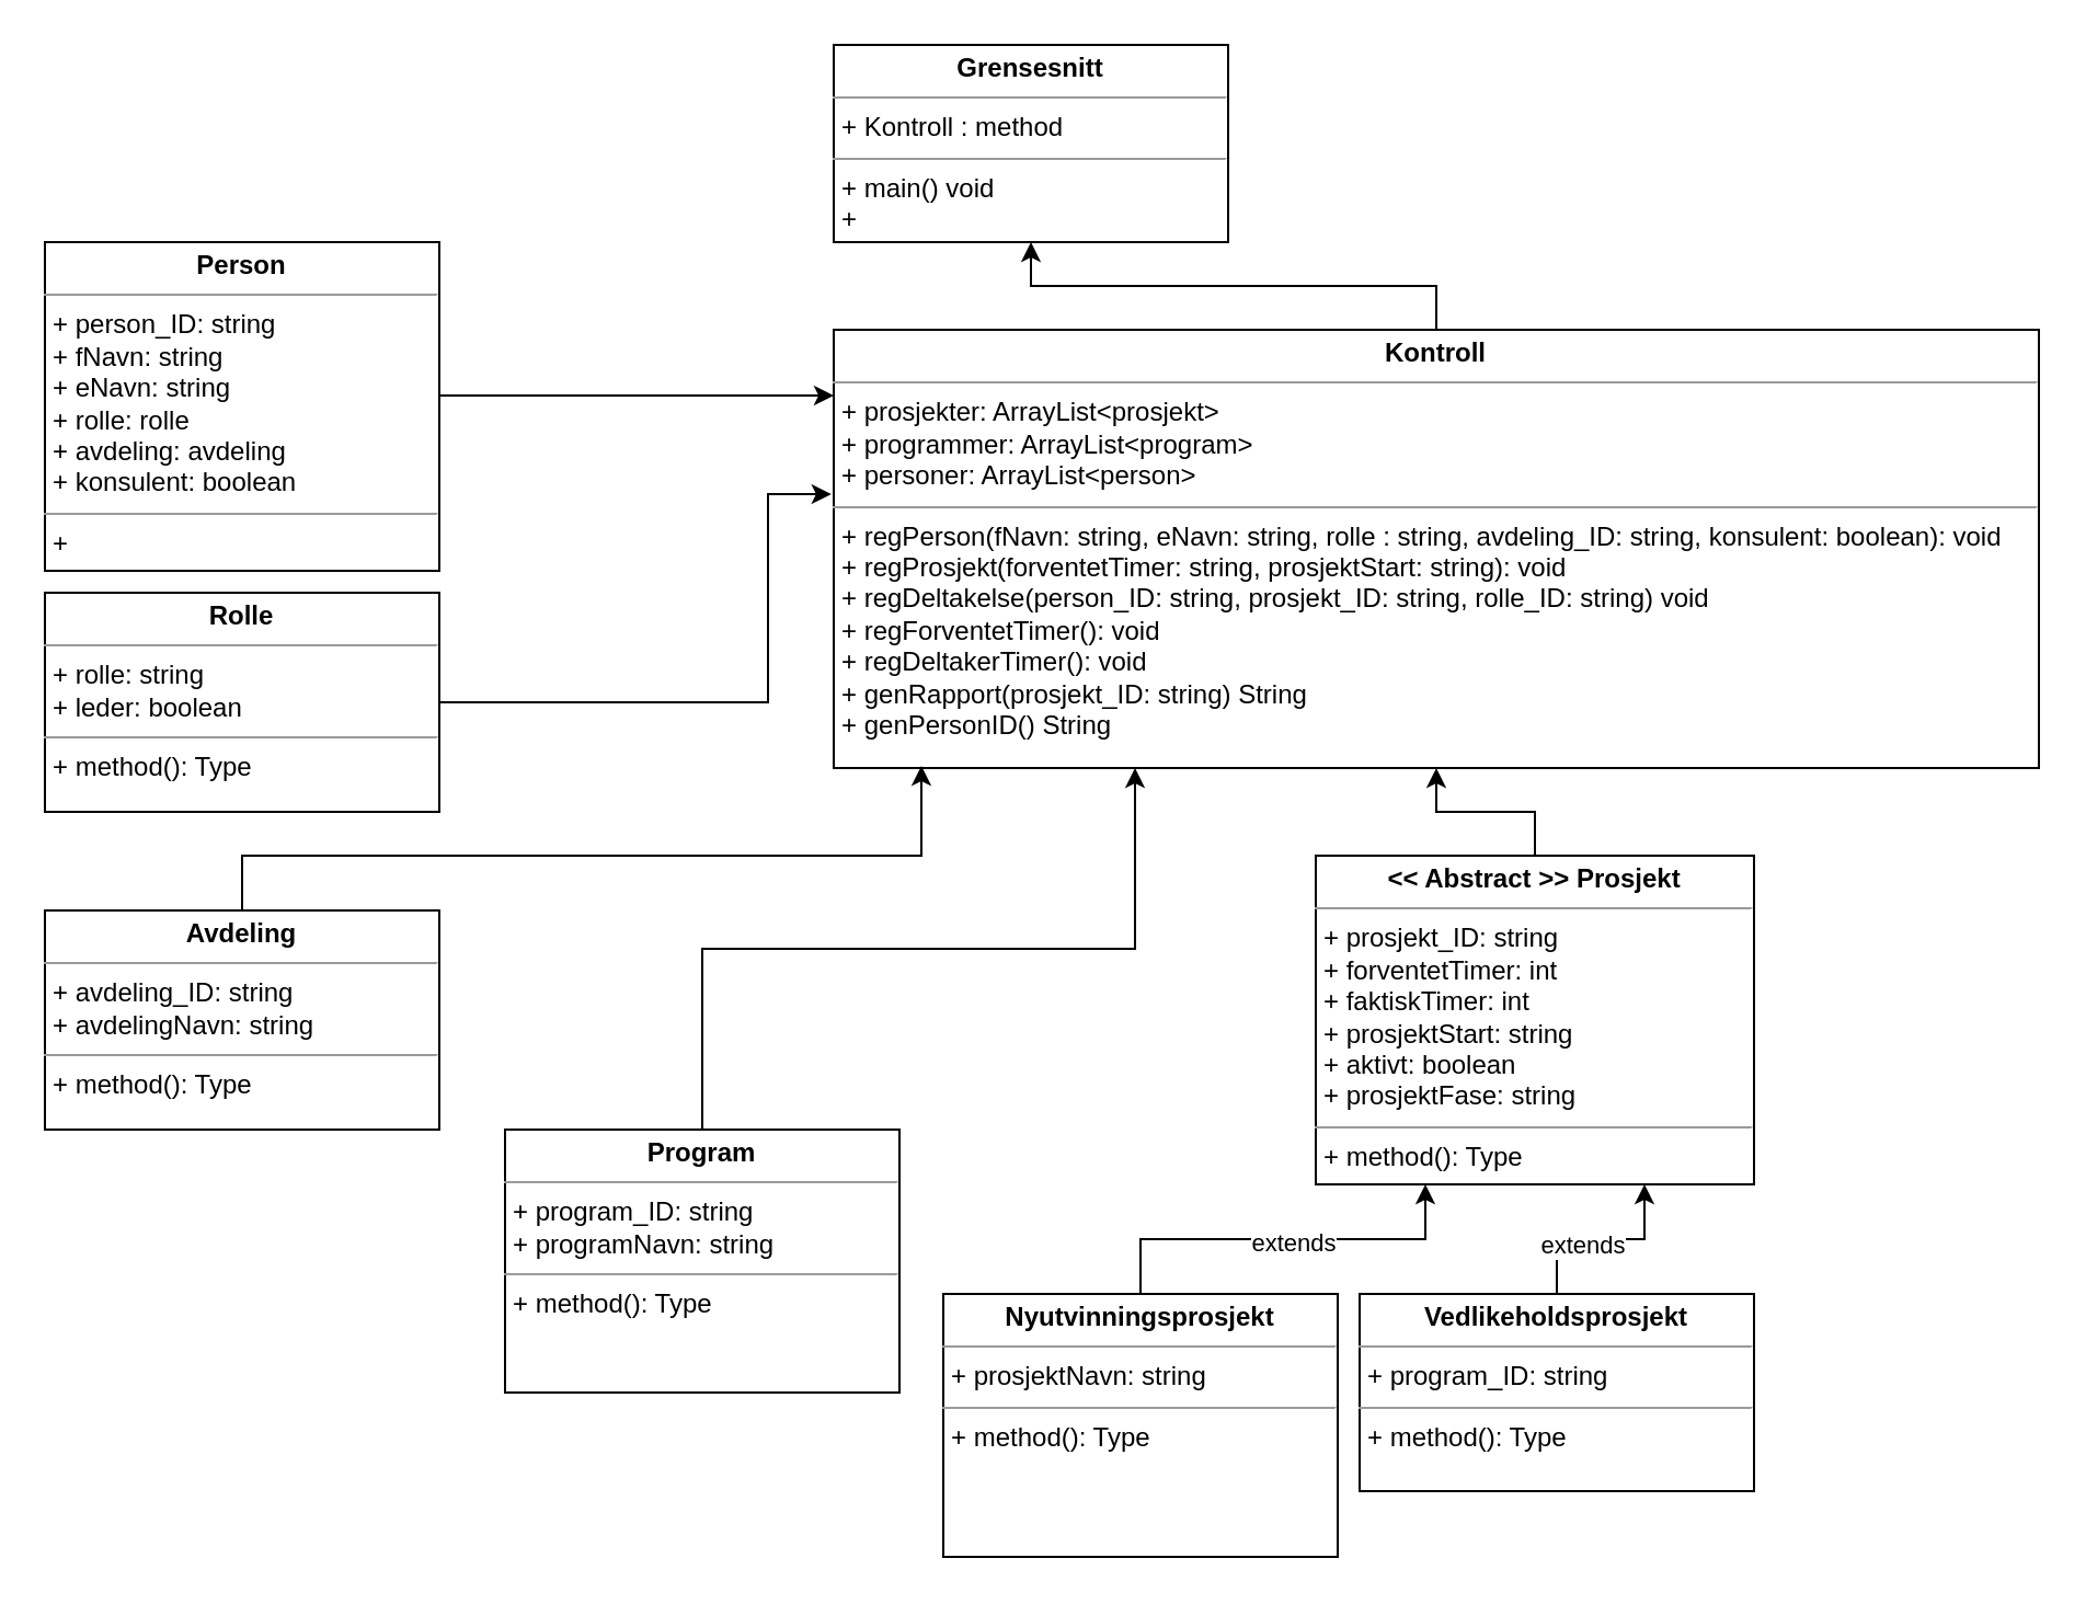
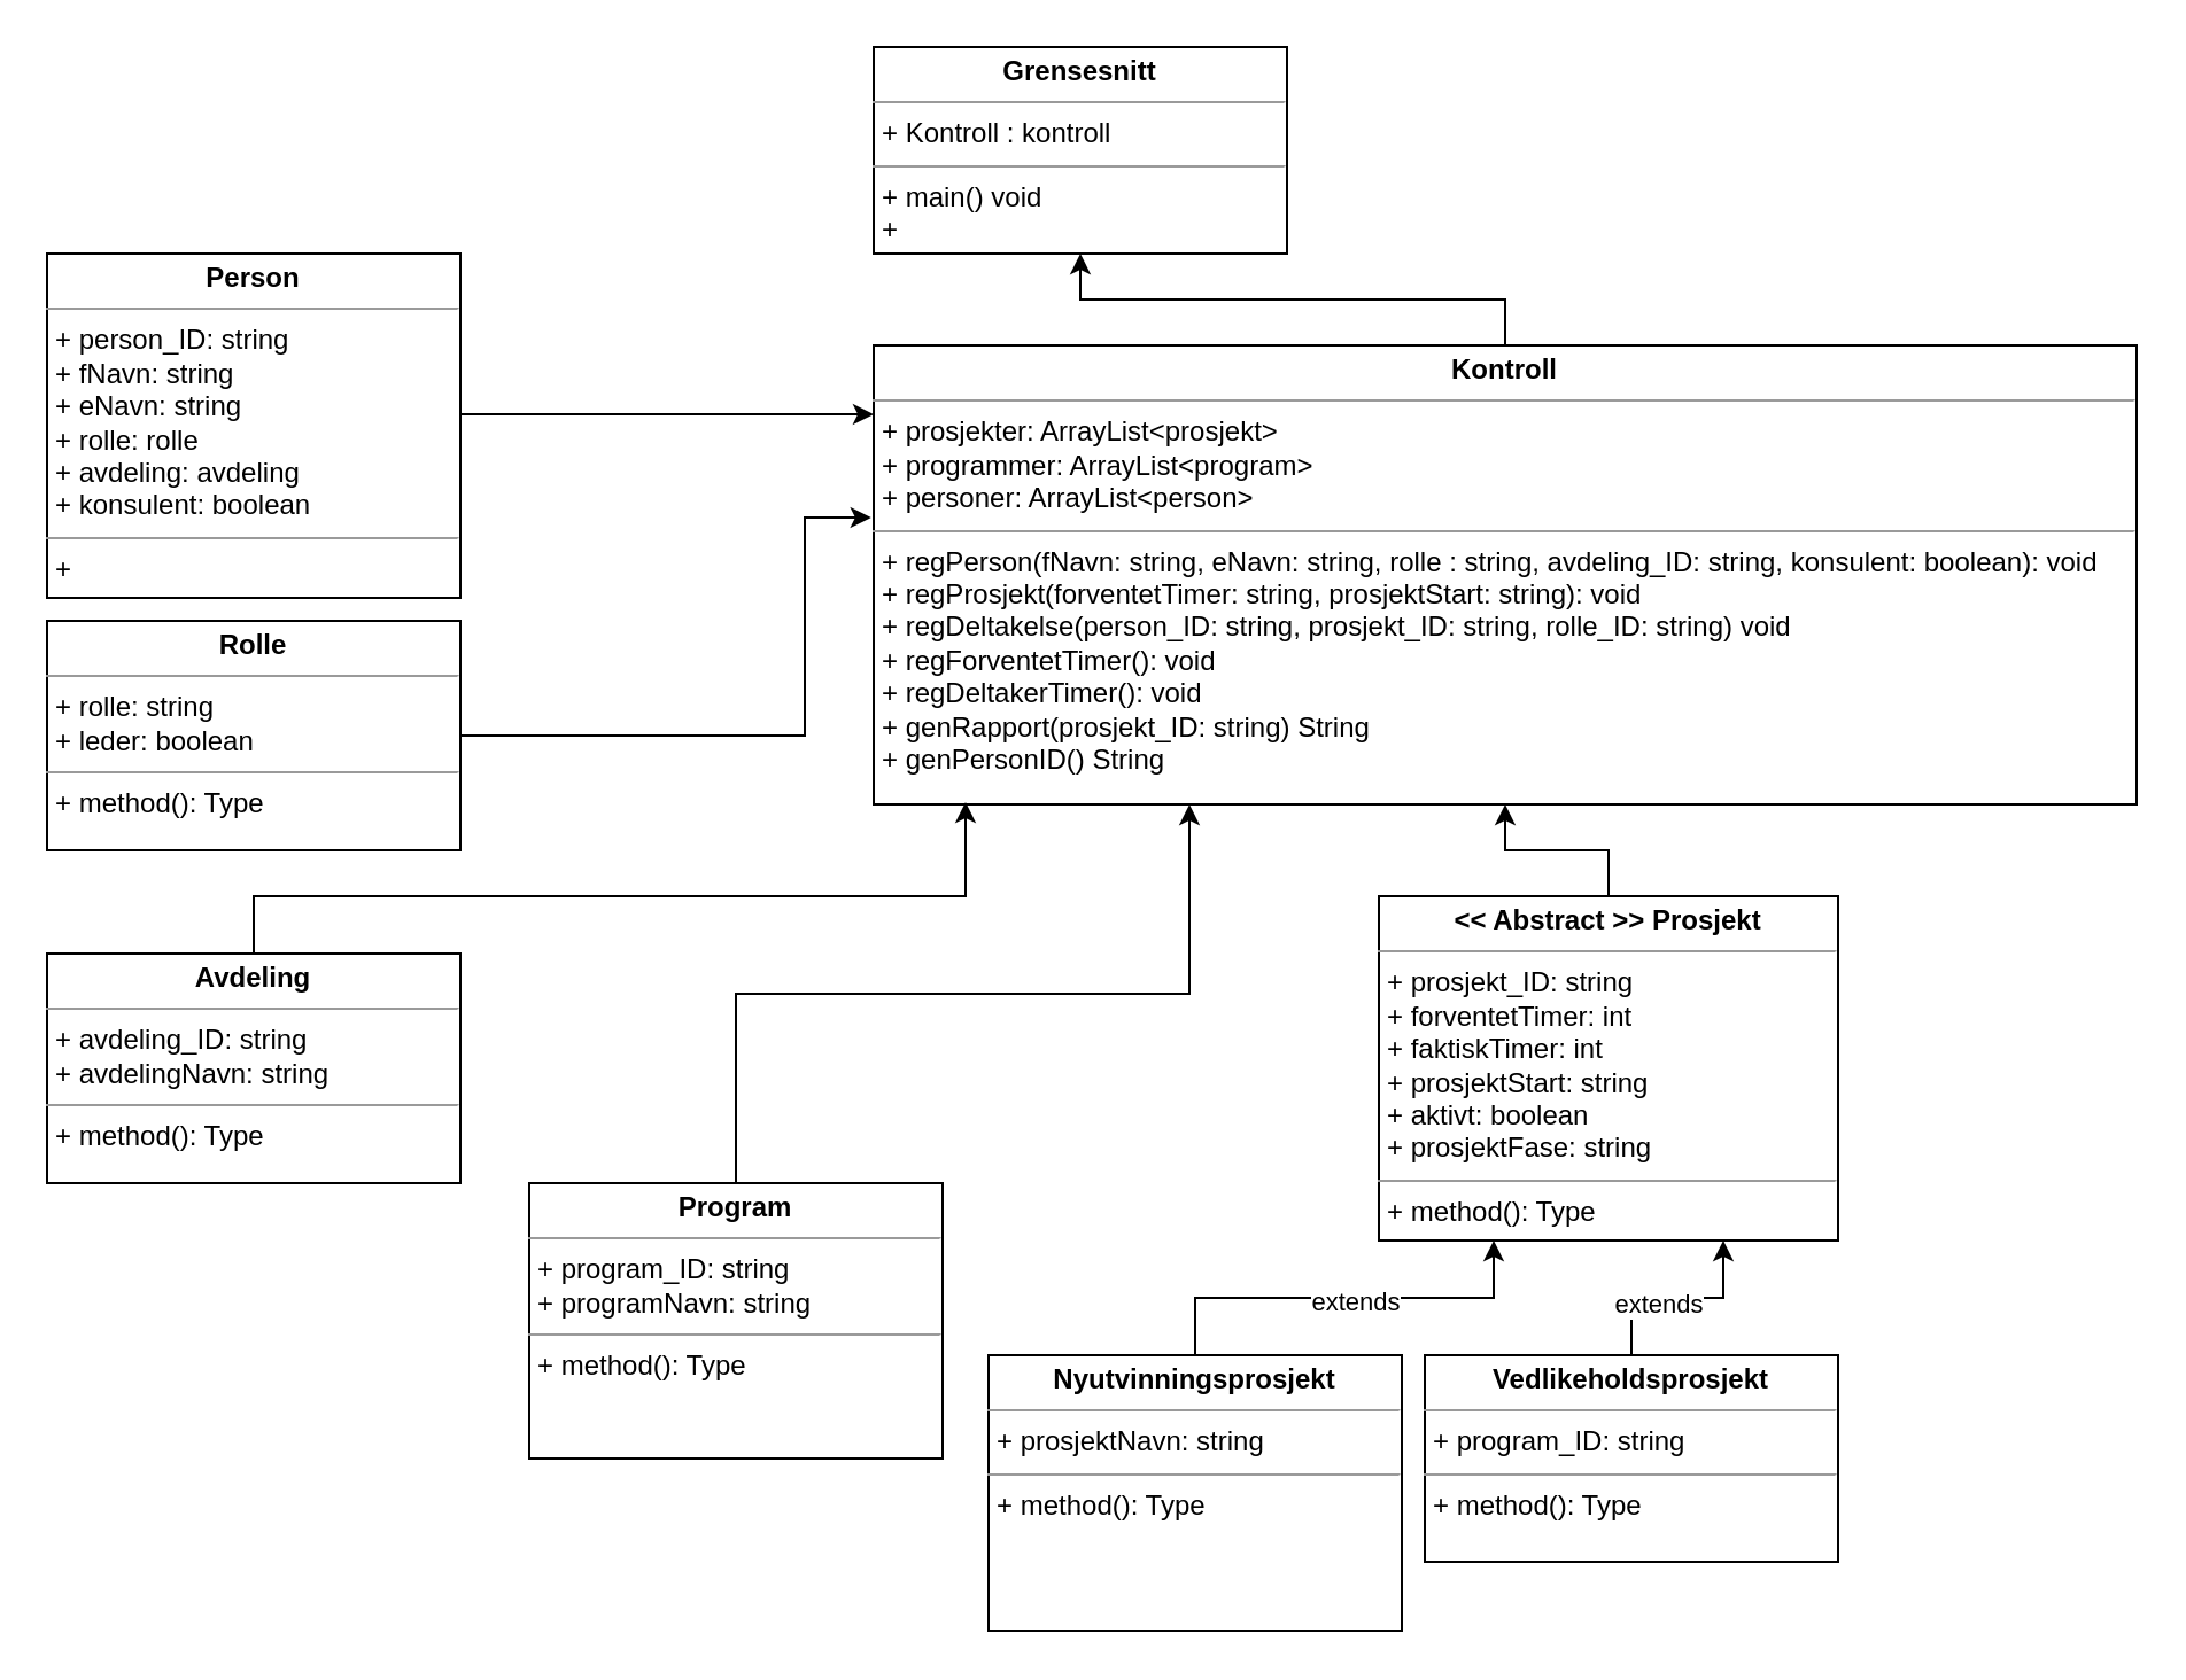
  <mxCell id="0" />
  <mxCell id="1" parent="0" />
  <mxCell id="2" style="edgeStyle=orthogonalEdgeStyle;rounded=0;orthogonalLoop=1;jettySize=auto;html=1;" edge="1" parent="1" source="3" target="8"><mxGeometry relative="1" as="geometry" /></mxCell>
  <mxCell id="3" value="&lt;p style=&quot;margin: 0px ; margin-top: 4px ; text-align: center&quot;&gt;&lt;b&gt;&amp;lt;&amp;lt; Abstract &amp;gt;&amp;gt; Prosjekt&lt;/b&gt;&lt;/p&gt;&lt;hr size=&quot;1&quot;&gt;&lt;p style=&quot;margin: 0px ; margin-left: 4px&quot;&gt;&lt;span&gt;+ prosjekt_ID: string&lt;/span&gt;&lt;br&gt;&lt;/p&gt;&lt;p style=&quot;margin: 0px ; margin-left: 4px&quot;&gt;&lt;span&gt;+ forventetTimer: int&lt;/span&gt;&lt;/p&gt;&lt;p style=&quot;margin: 0px ; margin-left: 4px&quot;&gt;&lt;span&gt;+ faktiskTimer: int&lt;/span&gt;&lt;/p&gt;&lt;p style=&quot;margin: 0px ; margin-left: 4px&quot;&gt;&lt;span&gt;+ prosjektStart: string&lt;/span&gt;&lt;/p&gt;&lt;p style=&quot;margin: 0px ; margin-left: 4px&quot;&gt;&lt;span&gt;+ aktivt: boolean&lt;/span&gt;&lt;/p&gt;&lt;p style=&quot;margin: 0px ; margin-left: 4px&quot;&gt;&lt;span&gt;+ prosjektFase: string&lt;/span&gt;&lt;/p&gt;&lt;hr size=&quot;1&quot;&gt;&lt;p style=&quot;margin: 0px ; margin-left: 4px&quot;&gt;+ method(): Type&lt;/p&gt;" style="verticalAlign=top;align=left;overflow=fill;fontSize=12;fontFamily=Helvetica;html=1;" parent="1" vertex="1"><mxGeometry x="600" y="390" width="200" height="150" as="geometry" /></mxCell>
  <mxCell id="4" style="edgeStyle=orthogonalEdgeStyle;rounded=0;orthogonalLoop=1;jettySize=auto;html=1;entryX=0.25;entryY=1;entryDx=0;entryDy=0;" edge="1" parent="1" source="6" target="3"><mxGeometry relative="1" as="geometry" /></mxCell>
  <mxCell id="5" value="extends" style="edgeLabel;html=1;align=center;verticalAlign=middle;resizable=0;points=[];" vertex="1" connectable="0" parent="4"><mxGeometry x="0.044" y="-1" relative="1" as="geometry"><mxPoint as="offset" /></mxGeometry></mxCell>
  <mxCell id="6" value="&lt;p style=&quot;margin: 0px ; margin-top: 4px ; text-align: center&quot;&gt;&lt;b&gt;Nyutvinningsprosjekt&lt;/b&gt;&lt;/p&gt;&lt;hr size=&quot;1&quot;&gt;&lt;p style=&quot;margin: 0px ; margin-left: 4px&quot;&gt;+ prosjektNavn: string&lt;/p&gt;&lt;hr size=&quot;1&quot;&gt;&lt;p style=&quot;margin: 0px ; margin-left: 4px&quot;&gt;+ method(): Type&lt;/p&gt;" style="verticalAlign=top;align=left;overflow=fill;fontSize=12;fontFamily=Helvetica;html=1;" parent="1" vertex="1"><mxGeometry x="430" y="590" width="180" height="120" as="geometry" /></mxCell>
  <mxCell id="7" style="edgeStyle=orthogonalEdgeStyle;rounded=0;orthogonalLoop=1;jettySize=auto;html=1;" edge="1" parent="1" source="8" target="12"><mxGeometry relative="1" as="geometry" /></mxCell>
  <mxCell id="8" value="&lt;p style=&quot;margin: 0px ; margin-top: 4px ; text-align: center&quot;&gt;&lt;b&gt;Kontroll&lt;/b&gt;&lt;/p&gt;&lt;hr size=&quot;1&quot;&gt;&lt;p style=&quot;margin: 0px ; margin-left: 4px&quot;&gt;+ prosjekter: ArrayList&amp;lt;prosjekt&amp;gt;&lt;/p&gt;&lt;p style=&quot;margin: 0px ; margin-left: 4px&quot;&gt;+ programmer: ArrayList&amp;lt;program&amp;gt;&lt;/p&gt;&lt;p style=&quot;margin: 0px ; margin-left: 4px&quot;&gt;+ personer: ArrayList&amp;lt;person&amp;gt;&lt;/p&gt;&lt;hr size=&quot;1&quot;&gt;&lt;p style=&quot;margin: 0px ; margin-left: 4px&quot;&gt;+ regPerson(fNavn: string, eNavn: string, rolle : string, avdeling_ID: string, konsulent: boolean): void&lt;/p&gt;&lt;p style=&quot;margin: 0px ; margin-left: 4px&quot;&gt;+ regProsjekt(forventetTimer: string, prosjektStart: string): void&lt;/p&gt;&lt;p style=&quot;margin: 0px ; margin-left: 4px&quot;&gt;+ regDeltakelse(person_ID: string, prosjekt_ID: string, rolle_ID: string) void&lt;/p&gt;&lt;p style=&quot;margin: 0px ; margin-left: 4px&quot;&gt;+ regForventetTimer(): void&lt;/p&gt;&lt;p style=&quot;margin: 0px ; margin-left: 4px&quot;&gt;+ regDeltakerTimer(): void&lt;/p&gt;&lt;p style=&quot;margin: 0px ; margin-left: 4px&quot;&gt;+ genRapport(prosjekt_ID: string) String&lt;/p&gt;&lt;p style=&quot;margin: 0px ; margin-left: 4px&quot;&gt;+ genPersonID() String&lt;/p&gt;&lt;p style=&quot;margin: 0px ; margin-left: 4px&quot;&gt;&lt;br&gt;&lt;/p&gt;" style="verticalAlign=top;align=left;overflow=fill;fontSize=12;fontFamily=Helvetica;html=1;" parent="1" vertex="1"><mxGeometry x="380" y="150" width="550" height="200" as="geometry" /></mxCell>
  <mxCell id="9" style="edgeStyle=orthogonalEdgeStyle;rounded=0;orthogonalLoop=1;jettySize=auto;html=1;entryX=0.75;entryY=1;entryDx=0;entryDy=0;" edge="1" parent="1" source="11" target="3"><mxGeometry relative="1" as="geometry" /></mxCell>
  <mxCell id="10" value="extends" style="edgeLabel;html=1;align=center;verticalAlign=middle;resizable=0;points=[];" vertex="1" connectable="0" parent="9"><mxGeometry x="-0.2" y="-2" relative="1" as="geometry"><mxPoint as="offset" /></mxGeometry></mxCell>
  <mxCell id="11" value="&lt;p style=&quot;margin: 0px ; margin-top: 4px ; text-align: center&quot;&gt;&lt;b&gt;Vedlikeholdsprosjekt&lt;/b&gt;&lt;/p&gt;&lt;hr size=&quot;1&quot;&gt;&lt;p style=&quot;margin: 0px ; margin-left: 4px&quot;&gt;+ program_ID: string&lt;/p&gt;&lt;hr size=&quot;1&quot;&gt;&lt;p style=&quot;margin: 0px ; margin-left: 4px&quot;&gt;+ method(): Type&lt;/p&gt;" style="verticalAlign=top;align=left;overflow=fill;fontSize=12;fontFamily=Helvetica;html=1;" parent="1" vertex="1"><mxGeometry x="620" y="590" width="180" height="90" as="geometry" /></mxCell>
- <mxCell id="12" value="&lt;p style=&quot;margin: 0px ; margin-top: 4px ; text-align: center&quot;&gt;&lt;b&gt;Grensesnitt&lt;/b&gt;&lt;/p&gt;&lt;hr size=&quot;1&quot;&gt;&lt;p style=&quot;margin: 0px ; margin-left: 4px&quot;&gt;+ Kontroll : method&lt;/p&gt;&lt;hr size=&quot;1&quot;&gt;&lt;p style=&quot;margin: 0px ; margin-left: 4px&quot;&gt;+ main() void&lt;/p&gt;&lt;p style=&quot;margin: 0px ; margin-left: 4px&quot;&gt;+&amp;nbsp;&lt;/p&gt;" style="verticalAlign=top;align=left;overflow=fill;fontSize=12;fontFamily=Helvetica;html=1;" parent="1" vertex="1"><mxGeometry x="380" y="20" width="180" height="90" as="geometry" /></mxCell>
+ <mxCell id="12" value="&lt;p style=&quot;margin: 0px ; margin-top: 4px ; text-align: center&quot;&gt;&lt;b&gt;Grensesnitt&lt;/b&gt;&lt;/p&gt;&lt;hr size=&quot;1&quot;&gt;&lt;p style=&quot;margin: 0px ; margin-left: 4px&quot;&gt;+ Kontroll : kontroll&lt;/p&gt;&lt;hr size=&quot;1&quot;&gt;&lt;p style=&quot;margin: 0px ; margin-left: 4px&quot;&gt;+ main() void&lt;/p&gt;&lt;p style=&quot;margin: 0px ; margin-left: 4px&quot;&gt;+&amp;nbsp;&lt;/p&gt;" style="verticalAlign=top;align=left;overflow=fill;fontSize=12;fontFamily=Helvetica;html=1;" parent="1" vertex="1"><mxGeometry x="380" y="20" width="180" height="90" as="geometry" /></mxCell>
  <mxCell id="13" style="edgeStyle=orthogonalEdgeStyle;rounded=0;orthogonalLoop=1;jettySize=auto;html=1;" edge="1" parent="1" source="14"><mxGeometry relative="1" as="geometry"><mxPoint x="380" y="180" as="targetPoint" /><Array as="points"><mxPoint x="380" y="180" /></Array></mxGeometry></mxCell>
  <mxCell id="14" value="&lt;p style=&quot;margin: 0px ; margin-top: 4px ; text-align: center&quot;&gt;&lt;b&gt;Person&lt;/b&gt;&lt;/p&gt;&lt;hr size=&quot;1&quot;&gt;&lt;p style=&quot;margin: 0px ; margin-left: 4px&quot;&gt;+ person_ID: string&lt;/p&gt;&lt;p style=&quot;margin: 0px ; margin-left: 4px&quot;&gt;+ fNavn: string&lt;br&gt;+ eNavn: string&lt;/p&gt;&lt;p style=&quot;margin: 0px ; margin-left: 4px&quot;&gt;+ rolle: rolle&lt;/p&gt;&lt;p style=&quot;margin: 0px ; margin-left: 4px&quot;&gt;+ avdeling: avdeling&lt;/p&gt;&lt;p style=&quot;margin: 0px ; margin-left: 4px&quot;&gt;+ konsulent: boolean&lt;/p&gt;&lt;hr size=&quot;1&quot;&gt;&lt;p style=&quot;margin: 0px ; margin-left: 4px&quot;&gt;+&amp;nbsp;&lt;/p&gt;" style="verticalAlign=top;align=left;overflow=fill;fontSize=12;fontFamily=Helvetica;html=1;" parent="1" vertex="1"><mxGeometry x="20" y="110" width="180" height="150" as="geometry" /></mxCell>
  <mxCell id="15" style="edgeStyle=orthogonalEdgeStyle;rounded=0;orthogonalLoop=1;jettySize=auto;html=1;entryX=0.25;entryY=1;entryDx=0;entryDy=0;" edge="1" parent="1" source="16" target="8"><mxGeometry relative="1" as="geometry" /></mxCell>
  <mxCell id="16" value="&lt;p style=&quot;margin: 0px ; margin-top: 4px ; text-align: center&quot;&gt;&lt;b&gt;Program&lt;/b&gt;&lt;/p&gt;&lt;hr size=&quot;1&quot;&gt;&lt;p style=&quot;margin: 0px ; margin-left: 4px&quot;&gt;+ program_ID: string&lt;/p&gt;&lt;p style=&quot;margin: 0px ; margin-left: 4px&quot;&gt;+ programNavn: string&lt;/p&gt;&lt;hr size=&quot;1&quot;&gt;&lt;p style=&quot;margin: 0px ; margin-left: 4px&quot;&gt;+ method(): Type&lt;/p&gt;" style="verticalAlign=top;align=left;overflow=fill;fontSize=12;fontFamily=Helvetica;html=1;" parent="1" vertex="1"><mxGeometry x="230" y="515" width="180" height="120" as="geometry" /></mxCell>
  <mxCell id="17" style="edgeStyle=orthogonalEdgeStyle;rounded=0;orthogonalLoop=1;jettySize=auto;html=1;entryX=-0.002;entryY=0.375;entryDx=0;entryDy=0;entryPerimeter=0;" edge="1" parent="1" source="18" target="8"><mxGeometry relative="1" as="geometry"><mxPoint x="379" y="250" as="targetPoint" /><Array as="points"><mxPoint x="350" y="320" /><mxPoint x="350" y="225" /></Array></mxGeometry></mxCell>
  <mxCell id="18" value="&lt;p style=&quot;margin: 0px ; margin-top: 4px ; text-align: center&quot;&gt;&lt;b&gt;Rolle&lt;/b&gt;&lt;/p&gt;&lt;hr size=&quot;1&quot;&gt;&lt;p style=&quot;margin: 0px ; margin-left: 4px&quot;&gt;+ rolle: string&lt;/p&gt;&lt;p style=&quot;margin: 0px ; margin-left: 4px&quot;&gt;+ leder: boolean&lt;/p&gt;&lt;hr size=&quot;1&quot;&gt;&lt;p style=&quot;margin: 0px ; margin-left: 4px&quot;&gt;+ method(): Type&lt;/p&gt;" style="verticalAlign=top;align=left;overflow=fill;fontSize=12;fontFamily=Helvetica;html=1;" parent="1" vertex="1"><mxGeometry x="20" y="270" width="180" height="100" as="geometry" /></mxCell>
  <mxCell id="19" style="edgeStyle=orthogonalEdgeStyle;rounded=0;orthogonalLoop=1;jettySize=auto;html=1;" edge="1" parent="1" source="20"><mxGeometry relative="1" as="geometry"><mxPoint x="420" y="349" as="targetPoint" /><Array as="points"><mxPoint x="110" y="390" /><mxPoint x="420" y="390" /><mxPoint x="420" y="349" /></Array></mxGeometry></mxCell>
  <mxCell id="20" value="&lt;p style=&quot;margin: 0px ; margin-top: 4px ; text-align: center&quot;&gt;&lt;b&gt;Avdeling&lt;/b&gt;&lt;/p&gt;&lt;hr size=&quot;1&quot;&gt;&lt;p style=&quot;margin: 0px ; margin-left: 4px&quot;&gt;+ avdeling_ID: string&lt;/p&gt;&lt;p style=&quot;margin: 0px ; margin-left: 4px&quot;&gt;+ avdelingNavn: string&lt;/p&gt;&lt;hr size=&quot;1&quot;&gt;&lt;p style=&quot;margin: 0px ; margin-left: 4px&quot;&gt;+ method(): Type&lt;/p&gt;" style="verticalAlign=top;align=left;overflow=fill;fontSize=12;fontFamily=Helvetica;html=1;" parent="1" vertex="1"><mxGeometry x="20" y="415" width="180" height="100" as="geometry" /></mxCell>
